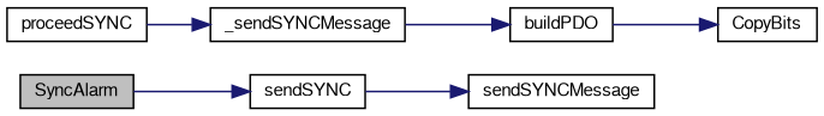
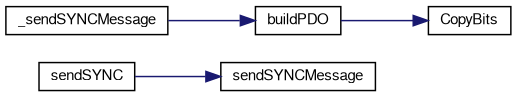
  digraph {
    rankdir=LR
    node [color=black fillcolor=white fontname=FreeSans fontsize=10 shape=record style=filled]
    edge [color=midnightblue fontname=FreeSans fontsize=10 labelfontname=FreeSans labelfontsize=10 style=solid]
-   n1 [fillcolor=grey75 fontcolor=black height=0.2 label=SyncAlarm width=0.4]
    n2 [height=0.2 label=sendSYNC width=0.4]
    n3 [height=0.2 label=sendSYNCMessage width=0.4]
-   n4 [height=0.2 label=proceedSYNC width=0.4]
    n5 [height=0.2 label=_sendSYNCMessage width=0.4]
    n6 [height=0.2 label=buildPDO width=0.4]
    n7 [height=0.2 label=CopyBits width=0.4]
-   n1 -> n2
    n2 -> n3
-   n4 -> n5
    n5 -> n6
    n6 -> n7
  }
